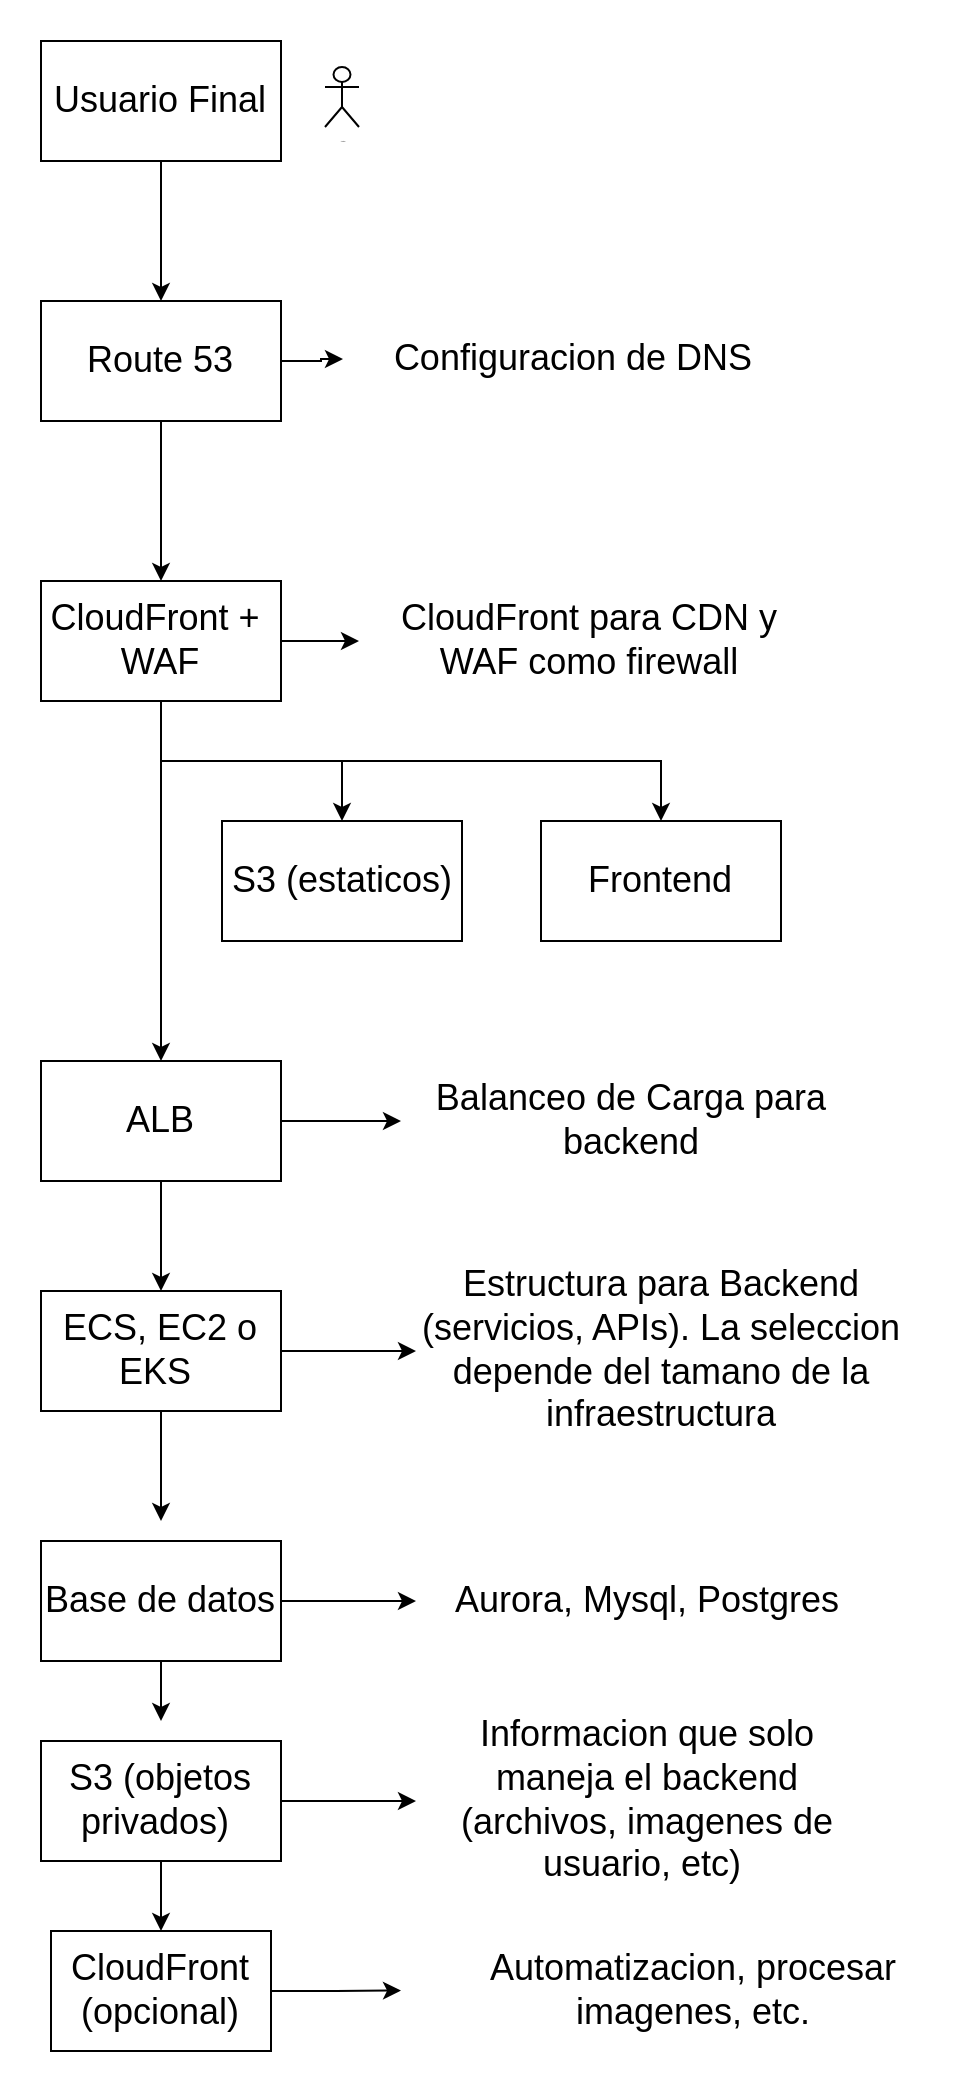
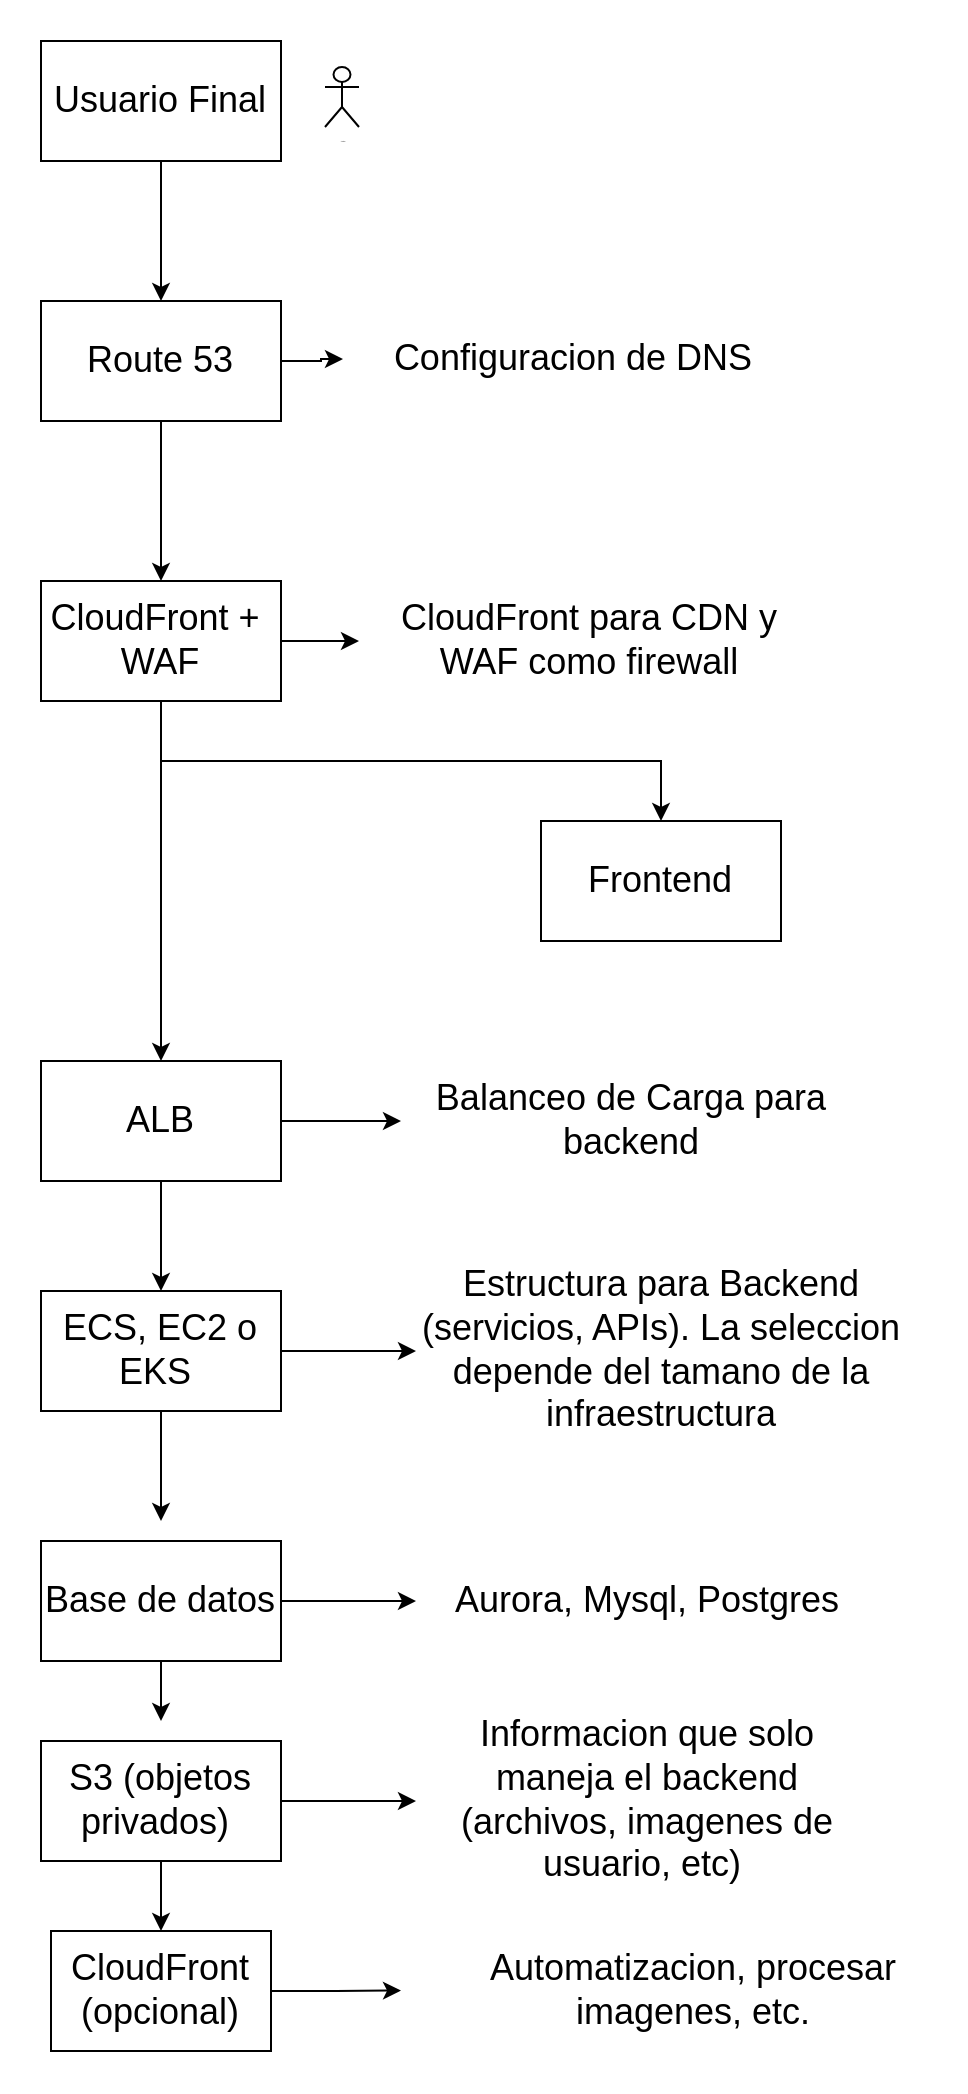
  <mxCell id="0" />
  <mxCell id="1" parent="0" />
  <mxCell id="2" style="edgeStyle=orthogonalEdgeStyle;rounded=0;orthogonalLoop=1;jettySize=auto;html=1;exitX=0.5;exitY=1;exitDx=0;exitDy=0;entryX=0.5;entryY=0;entryDx=0;entryDy=0;" edge="1" parent="1" source="3" target="6"><mxGeometry relative="1" as="geometry" /></mxCell>
  <mxCell id="3" value="&lt;font style=&quot;font-size: 18px;&quot;&gt;Usuario Final&lt;/font&gt;" style="rounded=0;whiteSpace=wrap;html=1;" vertex="1" parent="1"><mxGeometry x="20" y="20" width="120" height="60" as="geometry" /></mxCell>
  <mxCell id="4" style="edgeStyle=orthogonalEdgeStyle;rounded=0;orthogonalLoop=1;jettySize=auto;html=1;exitX=0.5;exitY=1;exitDx=0;exitDy=0;entryX=0.5;entryY=0;entryDx=0;entryDy=0;" edge="1" parent="1" source="6" target="11"><mxGeometry relative="1" as="geometry" /></mxCell>
  <mxCell id="5" style="edgeStyle=orthogonalEdgeStyle;rounded=0;orthogonalLoop=1;jettySize=auto;html=1;exitX=1;exitY=0.5;exitDx=0;exitDy=0;" edge="1" parent="1" source="6" target="13"><mxGeometry relative="1" as="geometry" /></mxCell>
  <mxCell id="6" value="&lt;font style=&quot;font-size: 18px;&quot;&gt;Route 53&lt;/font&gt;" style="rounded=0;whiteSpace=wrap;html=1;" vertex="1" parent="1"><mxGeometry x="20" y="150" width="120" height="60" as="geometry" /></mxCell>
  <mxCell id="7" style="edgeStyle=orthogonalEdgeStyle;rounded=0;orthogonalLoop=1;jettySize=auto;html=1;exitX=1;exitY=0.5;exitDx=0;exitDy=0;entryX=0;entryY=0.5;entryDx=0;entryDy=0;" edge="1" parent="1" source="11" target="14"><mxGeometry relative="1" as="geometry" /></mxCell>
- <mxCell id="8" style="edgeStyle=orthogonalEdgeStyle;rounded=0;orthogonalLoop=1;jettySize=auto;html=1;exitX=0.5;exitY=1;exitDx=0;exitDy=0;" edge="1" parent="1" source="11" target="15"><mxGeometry relative="1" as="geometry" /></mxCell>
  <mxCell id="9" style="edgeStyle=orthogonalEdgeStyle;rounded=0;orthogonalLoop=1;jettySize=auto;html=1;exitX=0.5;exitY=1;exitDx=0;exitDy=0;entryX=0.5;entryY=0;entryDx=0;entryDy=0;" edge="1" parent="1" source="11" target="16"><mxGeometry relative="1" as="geometry" /></mxCell>
  <mxCell id="10" style="edgeStyle=orthogonalEdgeStyle;rounded=0;orthogonalLoop=1;jettySize=auto;html=1;entryX=0.5;entryY=0;entryDx=0;entryDy=0;" edge="1" parent="1" source="11" target="19"><mxGeometry relative="1" as="geometry" /></mxCell>
  <mxCell id="11" value="&lt;font style=&quot;font-size: 18px;&quot;&gt;CloudFront +&amp;nbsp; WAF&lt;/font&gt;" style="rounded=0;whiteSpace=wrap;html=1;" vertex="1" parent="1"><mxGeometry x="20" y="290" width="120" height="60" as="geometry" /></mxCell>
  <mxCell id="12" value="Actor" style="shape=umlActor;verticalLabelPosition=bottom;verticalAlign=top;html=1;outlineConnect=0;fontSize=1;" vertex="1" parent="1"><mxGeometry x="162" y="33" width="17" height="30" as="geometry" /></mxCell>
  <mxCell id="13" value="&lt;font style=&quot;font-size: 18px;&quot;&gt;Configuracion de DNS&lt;/font&gt;" style="text;html=1;align=center;verticalAlign=middle;whiteSpace=wrap;rounded=0;" vertex="1" parent="1"><mxGeometry x="171" y="164" width="231" height="30" as="geometry" /></mxCell>
  <mxCell id="14" value="&lt;font style=&quot;font-size: 18px;&quot;&gt;CloudFront para CDN y WAF como firewall&lt;/font&gt;" style="text;html=1;align=center;verticalAlign=middle;whiteSpace=wrap;rounded=0;" vertex="1" parent="1"><mxGeometry x="179" y="305" width="231" height="30" as="geometry" /></mxCell>
- <mxCell id="15" value="&lt;font style=&quot;font-size: 18px;&quot;&gt;S3 (estaticos)&lt;/font&gt;" style="rounded=0;whiteSpace=wrap;html=1;" vertex="1" parent="1"><mxGeometry x="110.5" y="410" width="120" height="60" as="geometry" /></mxCell>
  <mxCell id="16" value="&lt;font style=&quot;font-size: 18px;&quot;&gt;Frontend&lt;/font&gt;" style="rounded=0;whiteSpace=wrap;html=1;" vertex="1" parent="1"><mxGeometry x="270" y="410" width="120" height="60" as="geometry" /></mxCell>
  <mxCell id="17" style="edgeStyle=orthogonalEdgeStyle;rounded=0;orthogonalLoop=1;jettySize=auto;html=1;exitX=1;exitY=0.5;exitDx=0;exitDy=0;entryX=0;entryY=0.5;entryDx=0;entryDy=0;" edge="1" parent="1" source="19" target="20"><mxGeometry relative="1" as="geometry" /></mxCell>
  <mxCell id="18" style="edgeStyle=orthogonalEdgeStyle;rounded=0;orthogonalLoop=1;jettySize=auto;html=1;exitX=0.5;exitY=1;exitDx=0;exitDy=0;" edge="1" parent="1" source="19" target="24"><mxGeometry relative="1" as="geometry" /></mxCell>
  <mxCell id="19" value="&lt;font style=&quot;font-size: 18px;&quot;&gt;ALB&lt;/font&gt;" style="rounded=0;whiteSpace=wrap;html=1;" vertex="1" parent="1"><mxGeometry x="20" y="530" width="120" height="60" as="geometry" /></mxCell>
  <mxCell id="20" value="&lt;font style=&quot;font-size: 18px;&quot;&gt;Balanceo de Carga para backend&lt;/font&gt;" style="text;html=1;align=center;verticalAlign=middle;whiteSpace=wrap;rounded=0;" vertex="1" parent="1"><mxGeometry x="200" y="545" width="231" height="30" as="geometry" /></mxCell>
  <mxCell id="21" style="edgeStyle=orthogonalEdgeStyle;rounded=0;orthogonalLoop=1;jettySize=auto;html=1;exitX=0.5;exitY=1;exitDx=0;exitDy=0;" edge="1" parent="1" source="20" target="20"><mxGeometry relative="1" as="geometry" /></mxCell>
  <mxCell id="22" style="edgeStyle=orthogonalEdgeStyle;rounded=0;orthogonalLoop=1;jettySize=auto;html=1;exitX=1;exitY=0.5;exitDx=0;exitDy=0;" edge="1" parent="1" source="24" target="25"><mxGeometry relative="1" as="geometry" /></mxCell>
  <mxCell id="23" style="edgeStyle=orthogonalEdgeStyle;rounded=0;orthogonalLoop=1;jettySize=auto;html=1;exitX=0.5;exitY=1;exitDx=0;exitDy=0;" edge="1" parent="1" source="24"><mxGeometry relative="1" as="geometry"><mxPoint x="80" y="760" as="targetPoint" /></mxGeometry></mxCell>
  <mxCell id="24" value="&lt;font style=&quot;font-size: 18px;&quot;&gt;ECS, EC2 o EKS&amp;nbsp;&lt;/font&gt;" style="rounded=0;whiteSpace=wrap;html=1;" vertex="1" parent="1"><mxGeometry x="20" y="645" width="120" height="60" as="geometry" /></mxCell>
  <mxCell id="25" value="&lt;span style=&quot;font-size: 18px;&quot;&gt;Estructura para Backend (servicios, APIs). La seleccion depende del tamano de la infraestructura&lt;/span&gt;" style="text;html=1;align=center;verticalAlign=middle;whiteSpace=wrap;rounded=0;" vertex="1" parent="1"><mxGeometry x="207.5" y="660" width="245" height="30" as="geometry" /></mxCell>
  <mxCell id="26" style="edgeStyle=orthogonalEdgeStyle;rounded=0;orthogonalLoop=1;jettySize=auto;html=1;exitX=1;exitY=0.5;exitDx=0;exitDy=0;" edge="1" parent="1" source="28" target="29"><mxGeometry relative="1" as="geometry" /></mxCell>
  <mxCell id="27" style="edgeStyle=orthogonalEdgeStyle;rounded=0;orthogonalLoop=1;jettySize=auto;html=1;exitX=0.5;exitY=1;exitDx=0;exitDy=0;" edge="1" parent="1" source="28"><mxGeometry relative="1" as="geometry"><mxPoint x="80" y="860" as="targetPoint" /></mxGeometry></mxCell>
  <mxCell id="28" value="&lt;font style=&quot;font-size: 18px;&quot;&gt;Base de datos&lt;/font&gt;" style="rounded=0;whiteSpace=wrap;html=1;" vertex="1" parent="1"><mxGeometry x="20" y="770" width="120" height="60" as="geometry" /></mxCell>
  <mxCell id="29" value="&lt;font style=&quot;font-size: 18px;&quot;&gt;Aurora, Mysql, Postgres&lt;/font&gt;" style="text;html=1;align=center;verticalAlign=middle;whiteSpace=wrap;rounded=0;" vertex="1" parent="1"><mxGeometry x="207.5" y="785" width="231" height="30" as="geometry" /></mxCell>
  <mxCell id="30" style="edgeStyle=orthogonalEdgeStyle;rounded=0;orthogonalLoop=1;jettySize=auto;html=1;exitX=1;exitY=0.5;exitDx=0;exitDy=0;entryX=0;entryY=0.5;entryDx=0;entryDy=0;" edge="1" parent="1" source="32" target="33"><mxGeometry relative="1" as="geometry" /></mxCell>
  <mxCell id="31" style="edgeStyle=orthogonalEdgeStyle;rounded=0;orthogonalLoop=1;jettySize=auto;html=1;exitX=0.5;exitY=1;exitDx=0;exitDy=0;entryX=0.5;entryY=0;entryDx=0;entryDy=0;" edge="1" parent="1" source="32" target="35"><mxGeometry relative="1" as="geometry" /></mxCell>
  <mxCell id="32" value="&lt;div&gt;&lt;font style=&quot;font-size: 18px;&quot;&gt;S3 (objetos privados)&amp;nbsp;&lt;/font&gt;&lt;/div&gt;" style="rounded=0;whiteSpace=wrap;html=1;" vertex="1" parent="1"><mxGeometry x="20" y="870" width="120" height="60" as="geometry" /></mxCell>
  <mxCell id="33" value="&lt;font style=&quot;font-size: 18px;&quot;&gt;Informacion que solo maneja el backend (archivos, imagenes de usuario, etc)&amp;nbsp;&lt;/font&gt;" style="text;html=1;align=center;verticalAlign=middle;whiteSpace=wrap;rounded=0;" vertex="1" parent="1"><mxGeometry x="207.5" y="885" width="231" height="30" as="geometry" /></mxCell>
  <mxCell id="34" style="edgeStyle=orthogonalEdgeStyle;rounded=0;orthogonalLoop=1;jettySize=auto;html=1;exitX=1;exitY=0.5;exitDx=0;exitDy=0;" edge="1" parent="1" source="35"><mxGeometry relative="1" as="geometry"><mxPoint x="200" y="994.75" as="targetPoint" /></mxGeometry></mxCell>
  <mxCell id="35" value="&lt;font style=&quot;font-size: 18px;&quot;&gt;CloudFront (opcional)&lt;/font&gt;" style="rounded=0;whiteSpace=wrap;html=1;" vertex="1" parent="1"><mxGeometry x="25" y="965" width="110" height="60" as="geometry" /></mxCell>
  <mxCell id="36" value="&lt;font style=&quot;font-size: 18px;&quot;&gt;Automatizacion, procesar imagenes, etc.&lt;/font&gt;" style="text;html=1;align=center;verticalAlign=middle;whiteSpace=wrap;rounded=0;" vertex="1" parent="1"><mxGeometry x="230.5" y="980" width="231" height="30" as="geometry" /></mxCell>
